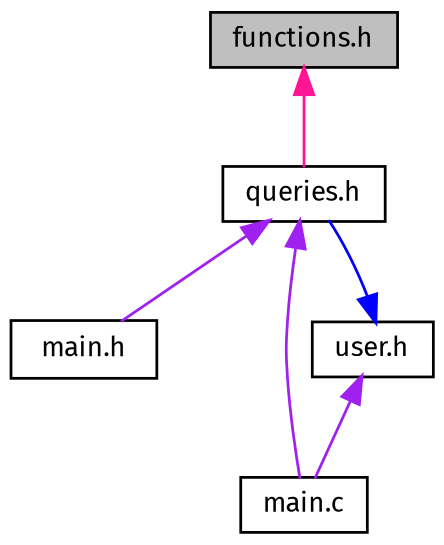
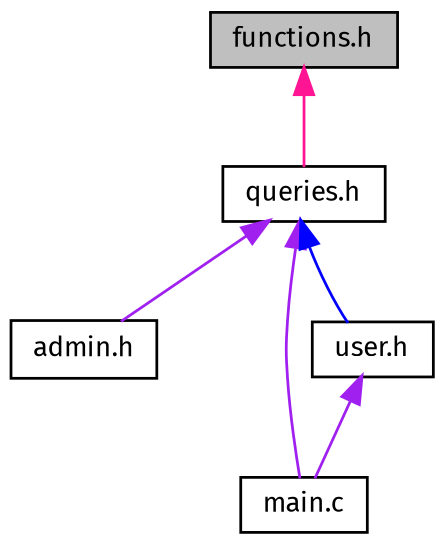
  digraph {
    fontname="Fira Sans"
    node [color=black fillcolor=white fontname="Fira Sans" fontsize=10 shape=record style=filled]
    edge [color=purple dir=back fontname="Fira Sans" fontsize=10 labelfontname=Helvetica labelfontsize=10 style=solid]
    n1 [fillcolor=grey75 fontcolor=black height=0.2 label="functions.h" width=0.4]
    n2 [height=0.2 label="queries.h" width=0.4]
-   n3 [height=0.2 label="main.h" width=0.4]
+   n3 [height=0.2 label="admin.h" width=0.4]
    n4 [height=0.2 label="main.c" width=0.4]
    n5 [height=0.2 label="user.h" width=0.4]
    n1 -> n2 [color=deeppink]
    n2 -> n3
    n2 -> n4
-   n5 -> n2 [color=blue]
+   n2 -> n5 [color=blue]
    n5 -> n4
  }
